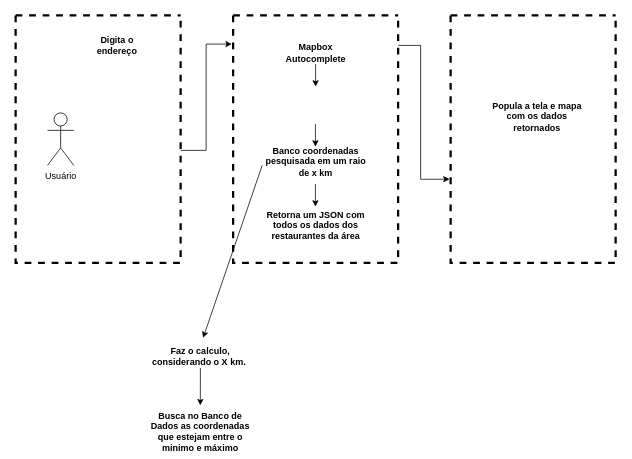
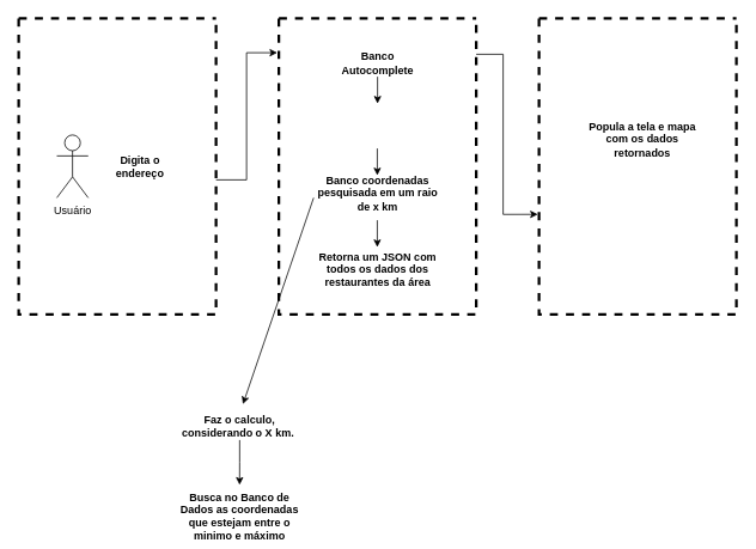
  <mxCell id="0" />
  <mxCell id="1" parent="0" />
  <mxCell id="2" style="edgeStyle=orthogonalEdgeStyle;rounded=0;orthogonalLoop=1;jettySize=auto;html=1;entryX=-0.008;entryY=0.116;entryDx=0;entryDy=0;entryPerimeter=0;" parent="1" source="3" target="7" edge="1"><mxGeometry relative="1" as="geometry"><mxPoint x="300" y="185" as="targetPoint" /><Array as="points"><mxPoint x="274" y="200" /><mxPoint x="274" y="58" /></Array></mxGeometry></mxCell>
  <mxCell id="3" value="" style="swimlane;startSize=0;dashed=1;strokeWidth=3;" parent="1" vertex="1"><mxGeometry x="20" y="20" width="220" height="330" as="geometry" /></mxCell>
  <mxCell id="4" value="Usuário" style="shape=umlActor;verticalLabelPosition=bottom;verticalAlign=top;html=1;outlineConnect=0;" parent="3" vertex="1"><mxGeometry x="42.5" y="130" width="35" height="70" as="geometry" /></mxCell>
- <mxCell id="5" value="Digita o endereço" style="text;html=1;strokeColor=none;fillColor=none;align=center;verticalAlign=middle;whiteSpace=wrap;rounded=0;fontStyle=1" parent="3" vertex="1"><mxGeometry x="92.5" y="25" width="85" height="30" as="geometry" /></mxCell>
+ <mxCell id="5" value="Digita o endereço" style="text;html=1;strokeColor=none;fillColor=none;align=center;verticalAlign=middle;whiteSpace=wrap;rounded=0;fontStyle=1" parent="3" vertex="1"><mxGeometry x="92.5" y="150" width="85" height="30" as="geometry" /></mxCell>
  <mxCell id="6" style="edgeStyle=orthogonalEdgeStyle;rounded=0;orthogonalLoop=1;jettySize=auto;html=1;entryX=-0.006;entryY=0.662;entryDx=0;entryDy=0;entryPerimeter=0;" parent="1" source="7" target="14" edge="1"><mxGeometry relative="1" as="geometry"><mxPoint x="580" y="185" as="targetPoint" /><Array as="points"><mxPoint x="560" y="60" /><mxPoint x="560" y="239" /></Array></mxGeometry></mxCell>
  <mxCell id="7" value="" style="swimlane;startSize=0;dashed=1;strokeWidth=3;" parent="1" vertex="1"><mxGeometry x="310" y="20" width="220" height="330" as="geometry" /></mxCell>
- <mxCell id="8" value="Mapbox Autocomplete" style="text;html=1;strokeColor=none;fillColor=none;align=center;verticalAlign=middle;whiteSpace=wrap;rounded=0;fontStyle=1" parent="7" vertex="1"><mxGeometry x="67.5" y="35" width="85" height="30" as="geometry" /></mxCell>
+ <mxCell id="8" value="Banco Autocomplete" style="text;html=1;strokeColor=none;fillColor=none;align=center;verticalAlign=middle;whiteSpace=wrap;rounded=0;fontStyle=1" parent="7" vertex="1"><mxGeometry x="67.5" y="35" width="85" height="30" as="geometry" /></mxCell>
  <mxCell id="9" value="Banco coordenadas pesquisada em um raio de x km" style="text;html=1;strokeColor=none;fillColor=none;align=center;verticalAlign=middle;whiteSpace=wrap;rounded=0;fontStyle=1" parent="7" vertex="1"><mxGeometry x="38.75" y="185" width="142.5" height="20" as="geometry" /></mxCell>
  <mxCell id="10" value="" style="endArrow=classic;html=1;rounded=0;exitX=0.5;exitY=1;exitDx=0;exitDy=0;" parent="7" source="8" edge="1"><mxGeometry width="50" height="50" relative="1" as="geometry"><mxPoint x="53.5" y="195" as="sourcePoint" /><mxPoint x="110" y="95" as="targetPoint" /></mxGeometry></mxCell>
  <mxCell id="11" value="Retorna um JSON com todos os dados dos restaurantes da área" style="text;html=1;strokeColor=none;fillColor=none;align=center;verticalAlign=middle;whiteSpace=wrap;rounded=0;fontStyle=1" parent="7" vertex="1"><mxGeometry x="33.75" y="265" width="152.5" height="30" as="geometry" /></mxCell>
  <mxCell id="12" value="" style="endArrow=classic;html=1;rounded=0;exitX=0.5;exitY=1;exitDx=0;exitDy=0;" edge="1" parent="7"><mxGeometry width="50" height="50" relative="1" as="geometry"><mxPoint x="109.71" y="145" as="sourcePoint" /><mxPoint x="109.71" y="175" as="targetPoint" /></mxGeometry></mxCell>
  <mxCell id="13" value="" style="endArrow=classic;html=1;rounded=0;exitX=0.5;exitY=1;exitDx=0;exitDy=0;" edge="1" parent="7"><mxGeometry width="50" height="50" relative="1" as="geometry"><mxPoint x="109.71" y="225" as="sourcePoint" /><mxPoint x="109.71" y="255" as="targetPoint" /></mxGeometry></mxCell>
  <mxCell id="14" value="" style="swimlane;startSize=0;dashed=1;strokeWidth=3;" parent="1" vertex="1"><mxGeometry x="600" y="20" width="220" height="330" as="geometry" /></mxCell>
  <mxCell id="15" value="Popula a tela e mapa com os dados retornados" style="text;html=1;strokeColor=none;fillColor=none;align=center;verticalAlign=middle;whiteSpace=wrap;rounded=0;fontStyle=1" parent="14" vertex="1"><mxGeometry x="53.75" y="100" width="122.5" height="70" as="geometry" /></mxCell>
  <mxCell id="16" value="" style="endArrow=classic;html=1;rounded=0;exitX=0;exitY=0.75;exitDx=0;exitDy=0;" edge="1" parent="1" source="9"><mxGeometry width="50" height="50" relative="1" as="geometry"><mxPoint x="540" y="450" as="sourcePoint" /><mxPoint x="270" y="450" as="targetPoint" /></mxGeometry></mxCell>
  <mxCell id="17" style="edgeStyle=orthogonalEdgeStyle;rounded=0;orthogonalLoop=1;jettySize=auto;html=1;" edge="1" parent="1" source="18"><mxGeometry relative="1" as="geometry"><mxPoint x="266.25" y="540" as="targetPoint" /></mxGeometry></mxCell>
  <mxCell id="18" value="Faz o calculo, considerando o X km.&amp;nbsp;" style="text;html=1;strokeColor=none;fillColor=none;align=center;verticalAlign=middle;whiteSpace=wrap;rounded=0;fontStyle=1" vertex="1" parent="1"><mxGeometry x="190" y="460" width="152.5" height="30" as="geometry" /></mxCell>
  <mxCell id="19" value="Busca no Banco de Dados as coordenadas que estejam entre o minimo e máximo" style="text;html=1;strokeColor=none;fillColor=none;align=center;verticalAlign=middle;whiteSpace=wrap;rounded=0;fontStyle=1" vertex="1" parent="1"><mxGeometry x="190" y="560" width="152.5" height="30" as="geometry" /></mxCell>
